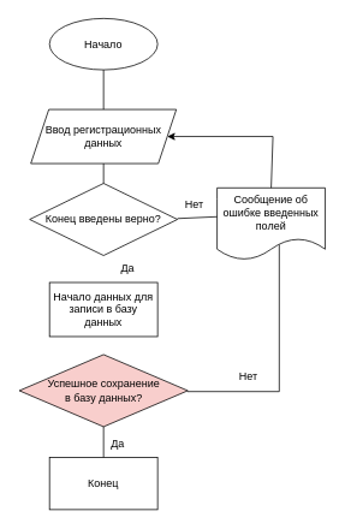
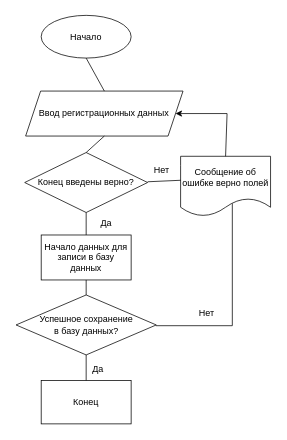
  <mxCell id="0" />
  <mxCell id="1" parent="0" />
- <mxCell id="2" value="Ввод регистрационных данных" style="shape=parallelogram;perimeter=parallelogramPerimeter;whiteSpace=wrap;html=1;fixedSize=1;" vertex="1" parent="1"><mxGeometry x="33.25" y="121" width="161.5" height="60" as="geometry" /></mxCell>
+ <mxCell id="2" value="Ввод регистрационных данных" style="shape=parallelogram;perimeter=parallelogramPerimeter;whiteSpace=wrap;html=1;fixedSize=1;" vertex="1" parent="1"><mxGeometry x="33.25" y="121" width="210" height="60" as="geometry" /></mxCell>
  <mxCell id="3" value="Конец введены верно?" style="rhombus;whiteSpace=wrap;html=1;" vertex="1" parent="1"><mxGeometry x="32" y="203" width="164" height="80" as="geometry" /></mxCell>
- <mxCell id="4" value="Сообщение об ошибке введенных полей" style="shape=document;whiteSpace=wrap;html=1;boundedLbl=1;" vertex="1" parent="1"><mxGeometry x="240" y="208" width="120" height="80" as="geometry" /></mxCell>
+ <mxCell id="4" value="Сообщение об ошибке верно полей" style="shape=document;whiteSpace=wrap;html=1;boundedLbl=1;" vertex="1" parent="1"><mxGeometry x="240" y="208" width="120" height="80" as="geometry" /></mxCell>
  <mxCell id="5" value="Начало данных для записи в базу данных" style="rounded=0;whiteSpace=wrap;html=1;" vertex="1" parent="1"><mxGeometry x="54" y="313" width="120" height="60" as="geometry" /></mxCell>
- <mxCell id="6" value="Успешное сохранение &lt;br&gt;в базу данных?" style="rhombus;whiteSpace=wrap;html=1;fillColor=#f8cecc;" vertex="1" parent="1"><mxGeometry x="20.5" y="393" width="187" height="80" as="geometry" /></mxCell>
+ <mxCell id="6" value="Успешное сохранение &lt;br&gt;в базу данных?" style="rhombus;whiteSpace=wrap;html=1;" vertex="1" parent="1"><mxGeometry x="20.5" y="393" width="187" height="80" as="geometry" /></mxCell>
  <mxCell id="7" value="Начало" style="ellipse;whiteSpace=wrap;html=1;" vertex="1" parent="1"><mxGeometry x="54" y="20" width="120" height="57" as="geometry" /></mxCell>
  <mxCell id="8" value="Конец" style="whiteSpace=wrap;html=1;rounded=0;" vertex="1" parent="1"><mxGeometry x="54" y="507" width="120" height="58" as="geometry" /></mxCell>
+ <mxCell id="9" value="" style="endArrow=none;html=1;rounded=0;exitX=0.5;exitY=0;exitDx=0;exitDy=0;entryX=0.5;entryY=1;entryDx=0;entryDy=0;" edge="1" parent="1" source="5" target="3"><mxGeometry width="50" height="50" relative="1" as="geometry"><mxPoint x="66" y="333" as="sourcePoint" /><mxPoint x="114" y="285" as="targetPoint" /></mxGeometry></mxCell>
  <mxCell id="10" value="" style="endArrow=none;html=1;rounded=0;entryX=0.5;entryY=1;entryDx=0;entryDy=0;" edge="1" parent="1" target="2"><mxGeometry width="50" height="50" relative="1" as="geometry"><mxPoint x="114" y="203" as="sourcePoint" /><mxPoint x="164" y="153" as="targetPoint" /></mxGeometry></mxCell>
  <mxCell id="11" value="" style="endArrow=none;html=1;rounded=0;exitX=0.5;exitY=0;exitDx=0;exitDy=0;entryX=0.5;entryY=1;entryDx=0;entryDy=0;" edge="1" parent="1" source="2" target="7"><mxGeometry width="50" height="50" relative="1" as="geometry"><mxPoint x="67" y="136" as="sourcePoint" /><mxPoint x="117" y="86" as="targetPoint" /></mxGeometry></mxCell>
+ <mxCell id="12" value="" style="endArrow=none;html=1;rounded=0;exitX=0.5;exitY=1;exitDx=0;exitDy=0;entryX=0.5;entryY=0;entryDx=0;entryDy=0;" edge="1" parent="1" source="5" target="6"><mxGeometry width="50" height="50" relative="1" as="geometry"><mxPoint x="110" y="384" as="sourcePoint" /><mxPoint x="115" y="393" as="targetPoint" /></mxGeometry></mxCell>
  <mxCell id="13" value="" style="endArrow=none;html=1;rounded=0;exitX=0.5;exitY=0;exitDx=0;exitDy=0;" edge="1" parent="1" source="8"><mxGeometry width="50" height="50" relative="1" as="geometry"><mxPoint x="64" y="523" as="sourcePoint" /><mxPoint x="114" y="473" as="targetPoint" /></mxGeometry></mxCell>
  <mxCell id="14" value="" style="endArrow=none;html=1;rounded=0;" edge="1" parent="1"><mxGeometry width="50" height="50" relative="1" as="geometry"><mxPoint x="196" y="242" as="sourcePoint" /><mxPoint x="240" y="240" as="targetPoint" /></mxGeometry></mxCell>
  <mxCell id="15" value="Нет" style="text;html=1;align=center;verticalAlign=middle;whiteSpace=wrap;rounded=0;" vertex="1" parent="1"><mxGeometry x="185" y="212" width="60" height="30" as="geometry" /></mxCell>
  <mxCell id="16" value="Да" style="text;html=1;align=center;verticalAlign=middle;whiteSpace=wrap;rounded=0;" vertex="1" parent="1"><mxGeometry x="111" y="283" width="60" height="30" as="geometry" /></mxCell>
  <mxCell id="17" value="Да" style="text;html=1;align=center;verticalAlign=middle;whiteSpace=wrap;rounded=0;" vertex="1" parent="1"><mxGeometry x="100" y="477" width="60" height="30" as="geometry" /></mxCell>
  <mxCell id="18" value="Нет" style="text;html=1;align=center;verticalAlign=middle;whiteSpace=wrap;rounded=0;" vertex="1" parent="1"><mxGeometry x="245" y="403" width="60" height="30" as="geometry" /></mxCell>
  <mxCell id="19" value="" style="endArrow=none;html=1;rounded=0;entryX=0.575;entryY=0.788;entryDx=0;entryDy=0;entryPerimeter=0;" edge="1" parent="1" target="4"><mxGeometry width="50" height="50" relative="1" as="geometry"><mxPoint x="207" y="434" as="sourcePoint" /><mxPoint x="257" y="384" as="targetPoint" /><Array as="points"><mxPoint x="309" y="434" /></Array></mxGeometry></mxCell>
  <mxCell id="20" value="" style="endArrow=classic;html=1;rounded=0;entryX=1;entryY=0.5;entryDx=0;entryDy=0;exitX=0.5;exitY=0;exitDx=0;exitDy=0;" edge="1" parent="1" source="4" target="2"><mxGeometry width="50" height="50" relative="1" as="geometry"><mxPoint x="305" y="206" as="sourcePoint" /><mxPoint x="349" y="159" as="targetPoint" /><Array as="points"><mxPoint x="302" y="151" /></Array></mxGeometry></mxCell>
